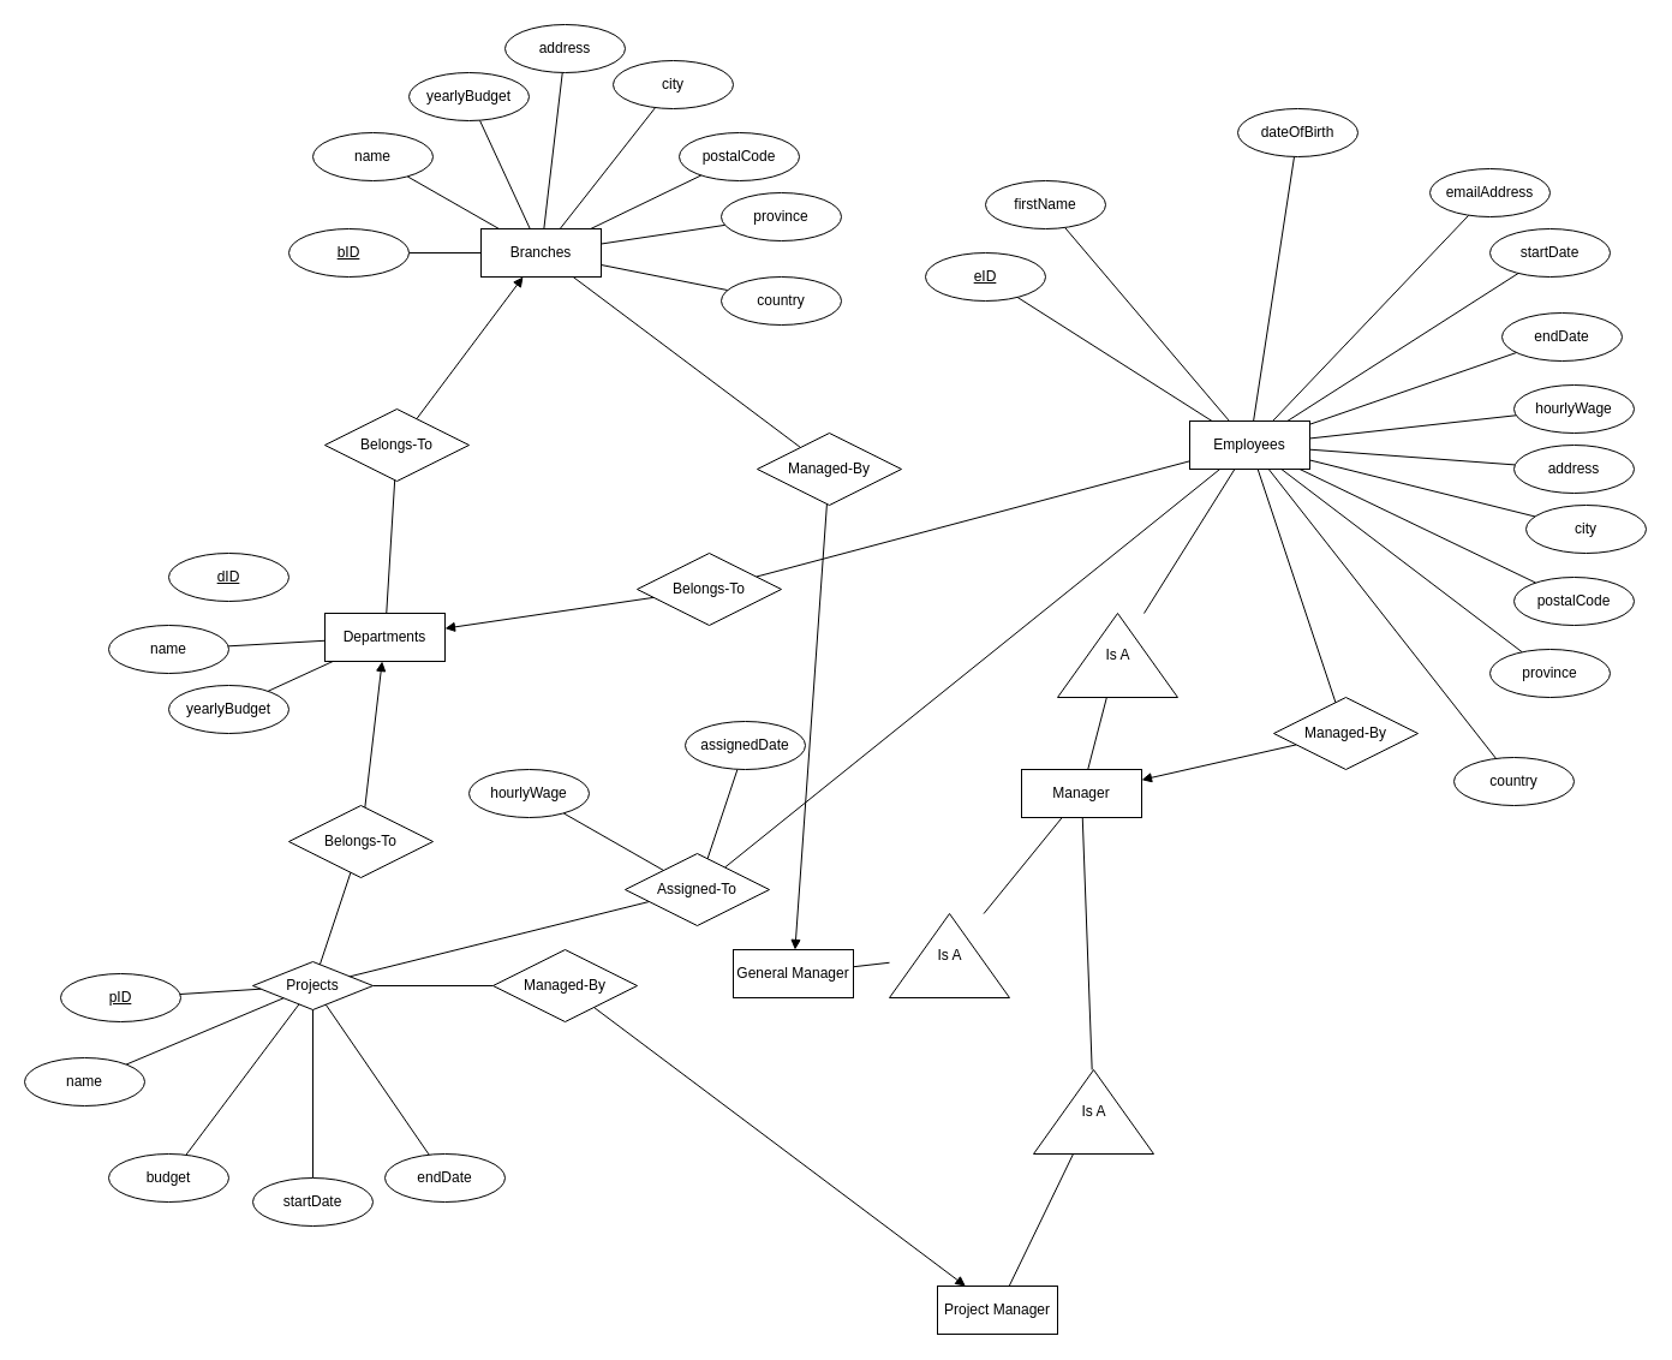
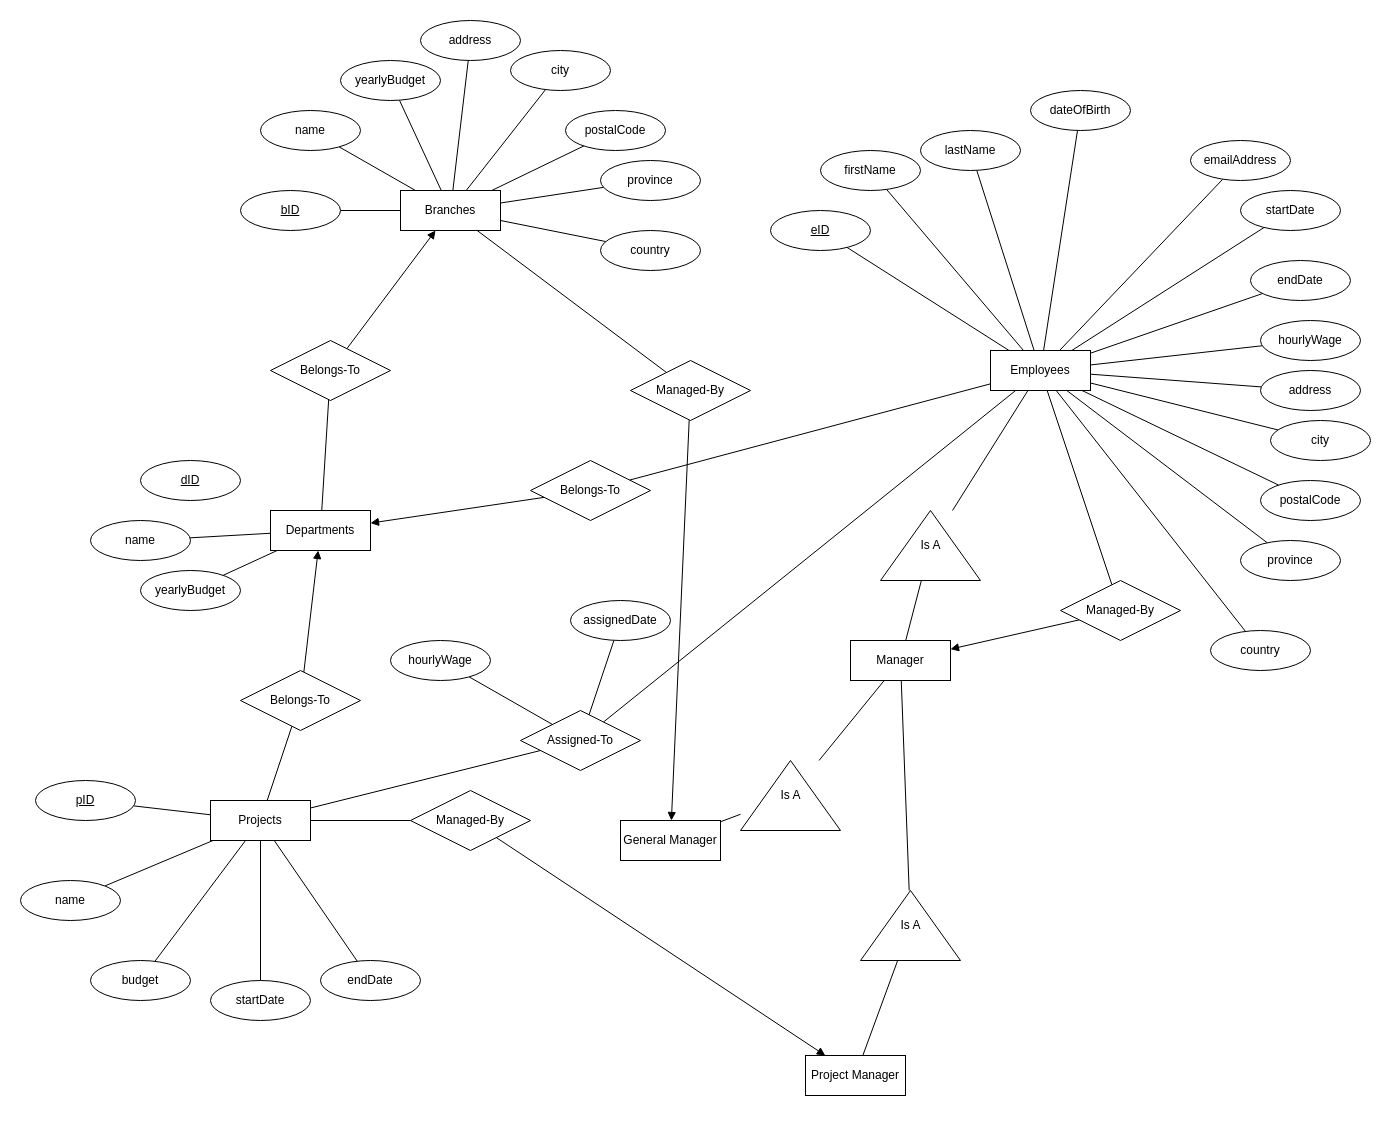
  <mxCell id="0" />
  <mxCell id="1" parent="0" />
  <mxCell id="2" style="edgeStyle=none;rounded=0;orthogonalLoop=1;jettySize=auto;html=1;endArrow=none;endFill=0;" parent="1" source="3" target="93" edge="1"><mxGeometry relative="1" as="geometry" /></mxCell>
  <mxCell id="3" value="Branches" style="whiteSpace=wrap;html=1;align=center;" parent="1" vertex="1"><mxGeometry x="400" y="190" width="100" height="40" as="geometry" /></mxCell>
  <mxCell id="4" style="edgeStyle=none;rounded=0;orthogonalLoop=1;jettySize=auto;html=1;endArrow=none;endFill=0;" parent="1" source="5" target="19" edge="1"><mxGeometry relative="1" as="geometry" /></mxCell>
  <mxCell id="5" value="Departments" style="whiteSpace=wrap;html=1;align=center;" parent="1" vertex="1"><mxGeometry x="270" y="510" width="100" height="40" as="geometry" /></mxCell>
  <mxCell id="6" style="edgeStyle=none;rounded=0;orthogonalLoop=1;jettySize=auto;html=1;endArrow=none;endFill=0;" parent="1" source="9" target="71" edge="1"><mxGeometry relative="1" as="geometry" /></mxCell>
  <mxCell id="7" style="edgeStyle=none;rounded=0;orthogonalLoop=1;jettySize=auto;html=1;endArrow=none;endFill=0;" parent="1" source="9" target="89" edge="1"><mxGeometry relative="1" as="geometry"><mxPoint x="944.667" y="517.333" as="targetPoint" /></mxGeometry></mxCell>
  <mxCell id="8" style="edgeStyle=none;rounded=0;orthogonalLoop=1;jettySize=auto;html=1;endArrow=none;endFill=0;" parent="1" source="9" target="95" edge="1"><mxGeometry relative="1" as="geometry" /></mxCell>
  <mxCell id="9" value="Employees" style="whiteSpace=wrap;html=1;align=center;" parent="1" vertex="1"><mxGeometry x="990" y="350" width="100" height="40" as="geometry" /></mxCell>
  <mxCell id="10" style="edgeStyle=none;rounded=0;orthogonalLoop=1;jettySize=auto;html=1;endArrow=none;endFill=0;" parent="1" source="12" target="73" edge="1"><mxGeometry relative="1" as="geometry" /></mxCell>
  <mxCell id="11" style="edgeStyle=none;rounded=0;orthogonalLoop=1;jettySize=auto;html=1;endArrow=none;endFill=0;" parent="1" source="12" target="87" edge="1"><mxGeometry relative="1" as="geometry" /></mxCell>
- <mxCell id="12" value="Projects" style="rhombus;whiteSpace=wrap;html=1;align=center;" parent="1" vertex="1"><mxGeometry x="210" y="800" width="100" height="40" as="geometry" /></mxCell>
+ <mxCell id="12" value="Projects" style="whiteSpace=wrap;html=1;align=center;" parent="1" vertex="1"><mxGeometry x="210" y="800" width="100" height="40" as="geometry" /></mxCell>
  <mxCell id="13" value="dID" style="ellipse;whiteSpace=wrap;html=1;align=center;fontStyle=4;" parent="1" vertex="1"><mxGeometry x="140" y="460" width="100" height="40" as="geometry" /></mxCell>
  <mxCell id="14" style="edgeStyle=none;rounded=0;orthogonalLoop=1;jettySize=auto;html=1;endArrow=none;endFill=0;" parent="1" source="15" target="5" edge="1"><mxGeometry relative="1" as="geometry" /></mxCell>
  <mxCell id="15" value="name" style="ellipse;whiteSpace=wrap;html=1;align=center;" parent="1" vertex="1"><mxGeometry x="90" y="520" width="100" height="40" as="geometry" /></mxCell>
  <mxCell id="16" style="edgeStyle=none;rounded=0;orthogonalLoop=1;jettySize=auto;html=1;endArrow=none;endFill=0;" parent="1" source="17" target="5" edge="1"><mxGeometry relative="1" as="geometry" /></mxCell>
  <mxCell id="17" value="yearlyBudget" style="ellipse;whiteSpace=wrap;html=1;align=center;" parent="1" vertex="1"><mxGeometry x="140" y="570" width="100" height="40" as="geometry" /></mxCell>
  <mxCell id="18" style="edgeStyle=none;rounded=0;orthogonalLoop=1;jettySize=auto;html=1;endArrow=block;endFill=1;" parent="1" source="19" target="3" edge="1"><mxGeometry relative="1" as="geometry" /></mxCell>
  <mxCell id="19" value="Belongs-To" style="shape=rhombus;perimeter=rhombusPerimeter;whiteSpace=wrap;html=1;align=center;" parent="1" vertex="1"><mxGeometry x="270" y="340" width="120" height="60" as="geometry" /></mxCell>
  <mxCell id="20" style="edgeStyle=none;rounded=0;orthogonalLoop=1;jettySize=auto;html=1;endArrow=none;endFill=0;" parent="1" source="21" target="3" edge="1"><mxGeometry relative="1" as="geometry" /></mxCell>
  <mxCell id="21" value="bID" style="ellipse;whiteSpace=wrap;html=1;align=center;fontStyle=4;" parent="1" vertex="1"><mxGeometry y="190" width="100" height="40" as="geometry" x="240" /></mxCell>
  <mxCell id="22" style="edgeStyle=none;rounded=0;orthogonalLoop=1;jettySize=auto;html=1;endArrow=none;endFill=0;" parent="1" source="23" target="3" edge="1"><mxGeometry relative="1" as="geometry" /></mxCell>
  <mxCell id="23" value="name" style="ellipse;whiteSpace=wrap;html=1;align=center;" parent="1" vertex="1"><mxGeometry x="260" y="110" width="100" height="40" as="geometry" /></mxCell>
  <mxCell id="24" style="edgeStyle=none;rounded=0;orthogonalLoop=1;jettySize=auto;html=1;endArrow=none;endFill=0;" parent="1" source="25" target="3" edge="1"><mxGeometry relative="1" as="geometry"><mxPoint x="460" y="210" as="targetPoint" /></mxGeometry></mxCell>
  <mxCell id="25" value="yearlyBudget" style="ellipse;whiteSpace=wrap;html=1;align=center;" parent="1" vertex="1"><mxGeometry x="340" y="60" width="100" height="40" as="geometry" /></mxCell>
  <mxCell id="26" style="edgeStyle=none;rounded=0;orthogonalLoop=1;jettySize=auto;html=1;endArrow=none;endFill=0;" parent="1" source="27" target="3" edge="1"><mxGeometry relative="1" as="geometry" /></mxCell>
  <mxCell id="27" value="address" style="ellipse;whiteSpace=wrap;html=1;align=center;" parent="1" vertex="1"><mxGeometry x="420" y="20" width="100" height="40" as="geometry" /></mxCell>
  <mxCell id="28" style="edgeStyle=none;rounded=0;orthogonalLoop=1;jettySize=auto;html=1;endArrow=none;endFill=0;" parent="1" source="29" target="3" edge="1"><mxGeometry relative="1" as="geometry" /></mxCell>
  <mxCell id="29" value="city" style="ellipse;whiteSpace=wrap;html=1;align=center;" parent="1" vertex="1"><mxGeometry x="510" y="50" width="100" height="40" as="geometry" /></mxCell>
  <mxCell id="30" style="edgeStyle=none;rounded=0;orthogonalLoop=1;jettySize=auto;html=1;endArrow=none;endFill=0;" parent="1" source="31" target="3" edge="1"><mxGeometry relative="1" as="geometry" /></mxCell>
  <mxCell id="31" value="postalCode" style="ellipse;whiteSpace=wrap;html=1;align=center;" parent="1" vertex="1"><mxGeometry x="565" y="110" width="100" height="40" as="geometry" /></mxCell>
  <mxCell id="32" style="edgeStyle=none;rounded=0;orthogonalLoop=1;jettySize=auto;html=1;endArrow=none;endFill=0;" parent="1" source="33" target="3" edge="1"><mxGeometry relative="1" as="geometry" /></mxCell>
  <mxCell id="33" value="province" style="ellipse;whiteSpace=wrap;html=1;align=center;" parent="1" vertex="1"><mxGeometry x="600" y="160" width="100" height="40" as="geometry" /></mxCell>
  <mxCell id="34" style="edgeStyle=none;rounded=0;orthogonalLoop=1;jettySize=auto;html=1;endArrow=none;endFill=0;" parent="1" source="35" target="12" edge="1"><mxGeometry relative="1" as="geometry" /></mxCell>
- <mxCell id="35" value="pID" style="ellipse;whiteSpace=wrap;html=1;align=center;fontStyle=4;" parent="1" vertex="1"><mxGeometry x="50" y="810" width="100" height="40" as="geometry" /></mxCell>
+ <mxCell id="35" value="pID" style="ellipse;whiteSpace=wrap;html=1;align=center;fontStyle=4;" parent="1" vertex="1"><mxGeometry x="35" y="780" width="100" height="40" as="geometry" /></mxCell>
  <mxCell id="36" style="edgeStyle=none;rounded=0;orthogonalLoop=1;jettySize=auto;html=1;endArrow=none;endFill=0;" parent="1" source="37" target="12" edge="1"><mxGeometry relative="1" as="geometry" /></mxCell>
  <mxCell id="37" value="name" style="ellipse;whiteSpace=wrap;html=1;align=center;" parent="1" vertex="1"><mxGeometry x="20" y="880" width="100" height="40" as="geometry" /></mxCell>
  <mxCell id="38" style="edgeStyle=none;rounded=0;orthogonalLoop=1;jettySize=auto;html=1;endArrow=none;endFill=0;" parent="1" source="39" target="12" edge="1"><mxGeometry relative="1" as="geometry" /></mxCell>
  <mxCell id="39" value="budget" style="ellipse;whiteSpace=wrap;html=1;align=center;" parent="1" vertex="1"><mxGeometry x="90" y="960" width="100" height="40" as="geometry" /></mxCell>
  <mxCell id="40" style="edgeStyle=none;rounded=0;orthogonalLoop=1;jettySize=auto;html=1;endArrow=none;endFill=0;" parent="1" source="41" target="12" edge="1"><mxGeometry relative="1" as="geometry" /></mxCell>
  <mxCell id="41" value="startDate" style="ellipse;whiteSpace=wrap;html=1;align=center;" parent="1" vertex="1"><mxGeometry x="210" y="980" width="100" height="40" as="geometry" /></mxCell>
  <mxCell id="42" style="edgeStyle=none;rounded=0;orthogonalLoop=1;jettySize=auto;html=1;endArrow=none;endFill=0;" parent="1" source="43" target="12" edge="1"><mxGeometry relative="1" as="geometry" /></mxCell>
  <mxCell id="43" value="endDate" style="ellipse;whiteSpace=wrap;html=1;align=center;" parent="1" vertex="1"><mxGeometry x="320" y="960" width="100" height="40" as="geometry" /></mxCell>
  <mxCell id="44" style="edgeStyle=none;rounded=0;orthogonalLoop=1;jettySize=auto;html=1;endArrow=none;endFill=0;" parent="1" source="45" target="9" edge="1"><mxGeometry relative="1" as="geometry" /></mxCell>
  <mxCell id="45" value="eID" style="ellipse;whiteSpace=wrap;html=1;align=center;fontStyle=4;" parent="1" vertex="1"><mxGeometry x="770" y="210" width="100" height="40" as="geometry" /></mxCell>
  <mxCell id="46" style="edgeStyle=none;rounded=0;orthogonalLoop=1;jettySize=auto;html=1;endArrow=none;endFill=0;" parent="1" source="47" target="9" edge="1"><mxGeometry relative="1" as="geometry"><mxPoint x="926.291" y="238.909" as="sourcePoint" /></mxGeometry></mxCell>
  <mxCell id="47" value="firstName" style="ellipse;whiteSpace=wrap;html=1;align=center;" parent="1" vertex="1"><mxGeometry x="820" y="150" width="100" height="40" as="geometry" /></mxCell>
+ <mxCell id="48" style="edgeStyle=none;rounded=0;orthogonalLoop=1;jettySize=auto;html=1;endArrow=none;endFill=0;" parent="1" source="49" target="9" edge="1"><mxGeometry relative="1" as="geometry"><mxPoint x="1003.591" y="169.948" as="sourcePoint" /></mxGeometry></mxCell>
+ <mxCell id="49" value="lastName" style="ellipse;whiteSpace=wrap;html=1;align=center;" parent="1" vertex="1"><mxGeometry x="920" y="130" width="100" height="40" as="geometry" /></mxCell>
  <mxCell id="50" style="edgeStyle=none;rounded=0;orthogonalLoop=1;jettySize=auto;html=1;endArrow=none;endFill=0;" parent="1" source="51" target="9" edge="1"><mxGeometry relative="1" as="geometry" /></mxCell>
  <mxCell id="51" value="dateOfBirth" style="ellipse;whiteSpace=wrap;html=1;align=center;" parent="1" vertex="1"><mxGeometry x="1030" y="90" width="100" height="40" as="geometry" /></mxCell>
  <mxCell id="52" style="edgeStyle=none;rounded=0;orthogonalLoop=1;jettySize=auto;html=1;endArrow=none;endFill=0;" parent="1" source="53" target="9" edge="1"><mxGeometry relative="1" as="geometry" /></mxCell>
  <mxCell id="53" value="emailAddress" style="ellipse;whiteSpace=wrap;html=1;align=center;" parent="1" vertex="1"><mxGeometry x="1190" y="140" width="100" height="40" as="geometry" /></mxCell>
  <mxCell id="54" style="edgeStyle=none;rounded=0;orthogonalLoop=1;jettySize=auto;html=1;endArrow=none;endFill=0;" parent="1" source="55" target="9" edge="1"><mxGeometry relative="1" as="geometry" /></mxCell>
  <mxCell id="55" value="startDate" style="ellipse;whiteSpace=wrap;html=1;align=center;" parent="1" vertex="1"><mxGeometry x="1240" y="190" width="100" height="40" as="geometry" /></mxCell>
  <mxCell id="56" style="edgeStyle=none;rounded=0;orthogonalLoop=1;jettySize=auto;html=1;endArrow=none;endFill=0;" parent="1" source="57" target="9" edge="1"><mxGeometry relative="1" as="geometry" /></mxCell>
  <mxCell id="57" value="endDate" style="ellipse;whiteSpace=wrap;html=1;align=center;" parent="1" vertex="1"><mxGeometry x="1250" y="260" width="100" height="40" as="geometry" /></mxCell>
  <mxCell id="58" style="edgeStyle=none;rounded=0;orthogonalLoop=1;jettySize=auto;html=1;endArrow=none;endFill=0;" parent="1" source="59" target="9" edge="1"><mxGeometry relative="1" as="geometry" /></mxCell>
  <mxCell id="59" value="hourlyWage" style="ellipse;whiteSpace=wrap;html=1;align=center;" parent="1" vertex="1"><mxGeometry x="1260" y="320" width="100" height="40" as="geometry" /></mxCell>
  <mxCell id="60" style="edgeStyle=none;rounded=0;orthogonalLoop=1;jettySize=auto;html=1;endArrow=none;endFill=0;" parent="1" source="61" target="9" edge="1"><mxGeometry relative="1" as="geometry" /></mxCell>
  <mxCell id="61" value="address" style="ellipse;whiteSpace=wrap;html=1;align=center;" parent="1" vertex="1"><mxGeometry x="1260" y="370" width="100" height="40" as="geometry" /></mxCell>
  <mxCell id="62" style="edgeStyle=none;rounded=0;orthogonalLoop=1;jettySize=auto;html=1;endArrow=none;endFill=0;" parent="1" source="63" target="9" edge="1"><mxGeometry relative="1" as="geometry" /></mxCell>
  <mxCell id="63" value="city" style="ellipse;whiteSpace=wrap;html=1;align=center;" parent="1" vertex="1"><mxGeometry x="1270" y="420" width="100" height="40" as="geometry" /></mxCell>
  <mxCell id="64" style="edgeStyle=none;rounded=0;orthogonalLoop=1;jettySize=auto;html=1;endArrow=none;endFill=0;" parent="1" source="65" target="9" edge="1"><mxGeometry relative="1" as="geometry" /></mxCell>
  <mxCell id="65" value="postalCode" style="ellipse;whiteSpace=wrap;html=1;align=center;" parent="1" vertex="1"><mxGeometry x="1260" y="480" width="100" height="40" as="geometry" /></mxCell>
  <mxCell id="66" style="edgeStyle=none;rounded=0;orthogonalLoop=1;jettySize=auto;html=1;endArrow=none;endFill=0;" parent="1" source="67" target="9" edge="1"><mxGeometry relative="1" as="geometry" /></mxCell>
  <mxCell id="67" value="province" style="ellipse;whiteSpace=wrap;html=1;align=center;" parent="1" vertex="1"><mxGeometry x="1240" y="540" width="100" height="40" as="geometry" /></mxCell>
  <mxCell id="68" style="edgeStyle=none;rounded=0;orthogonalLoop=1;jettySize=auto;html=1;endArrow=none;endFill=0;" parent="1" source="69" target="9" edge="1"><mxGeometry relative="1" as="geometry"><mxPoint x="1130.692" y="560.35" as="sourcePoint" /></mxGeometry></mxCell>
  <mxCell id="69" value="country" style="ellipse;whiteSpace=wrap;html=1;align=center;" parent="1" vertex="1"><mxGeometry x="1210" y="630" width="100" height="40" as="geometry" /></mxCell>
  <mxCell id="70" style="edgeStyle=none;rounded=0;orthogonalLoop=1;jettySize=auto;html=1;endArrow=block;endFill=1;" parent="1" source="71" target="5" edge="1"><mxGeometry relative="1" as="geometry" /></mxCell>
  <mxCell id="71" value="Belongs-To" style="shape=rhombus;perimeter=rhombusPerimeter;whiteSpace=wrap;html=1;align=center;" parent="1" vertex="1"><mxGeometry x="530" y="460" width="120" height="60" as="geometry" /></mxCell>
  <mxCell id="72" style="edgeStyle=none;rounded=0;orthogonalLoop=1;jettySize=auto;html=1;endArrow=block;endFill=1;" parent="1" source="73" target="5" edge="1"><mxGeometry relative="1" as="geometry" /></mxCell>
  <mxCell id="73" value="Belongs-To" style="shape=rhombus;perimeter=rhombusPerimeter;whiteSpace=wrap;html=1;align=center;" parent="1" vertex="1"><mxGeometry y="670" width="120" height="60" as="geometry" x="240" /></mxCell>
  <mxCell id="74" style="edgeStyle=none;rounded=0;orthogonalLoop=1;jettySize=auto;html=1;endArrow=none;endFill=0;" parent="1" source="75" target="77" edge="1"><mxGeometry relative="1" as="geometry" /></mxCell>
  <mxCell id="75" value="Manager" style="whiteSpace=wrap;html=1;align=center;" parent="1" vertex="1"><mxGeometry x="850" y="640" width="100" height="40" as="geometry" /></mxCell>
  <mxCell id="76" style="edgeStyle=none;rounded=0;orthogonalLoop=1;jettySize=auto;html=1;endArrow=none;endFill=0;" parent="1" source="77" target="9" edge="1"><mxGeometry relative="1" as="geometry" /></mxCell>
  <mxCell id="77" value="Is A" style="verticalLabelPosition=middle;verticalAlign=middle;html=1;shape=mxgraph.basic.acute_triangle;dx=0.5;labelPosition=center;align=center;" parent="1" vertex="1"><mxGeometry x="880" y="510" width="100" height="70" as="geometry" /></mxCell>
  <mxCell id="78" style="edgeStyle=none;rounded=0;orthogonalLoop=1;jettySize=auto;html=1;endArrow=none;endFill=0;" parent="1" source="79" target="75" edge="1"><mxGeometry relative="1" as="geometry" /></mxCell>
  <mxCell id="79" value="Is A" style="verticalLabelPosition=middle;verticalAlign=middle;html=1;shape=mxgraph.basic.acute_triangle;dx=0.5;labelPosition=center;align=center;" parent="1" vertex="1"><mxGeometry x="740" y="760" width="100" height="70" as="geometry" /></mxCell>
  <mxCell id="80" style="edgeStyle=none;rounded=0;orthogonalLoop=1;jettySize=auto;html=1;endArrow=none;endFill=0;" parent="1" source="81" target="75" edge="1"><mxGeometry relative="1" as="geometry" /></mxCell>
  <mxCell id="81" value="Is A" style="verticalLabelPosition=middle;verticalAlign=middle;html=1;shape=mxgraph.basic.acute_triangle;dx=0.5;labelPosition=center;align=center;" parent="1" vertex="1"><mxGeometry x="860" y="890" width="100" height="70" as="geometry" /></mxCell>
  <mxCell id="82" style="edgeStyle=none;rounded=0;orthogonalLoop=1;jettySize=auto;html=1;endArrow=none;endFill=0;" parent="1" source="83" target="81" edge="1"><mxGeometry relative="1" as="geometry" /></mxCell>
- <mxCell id="83" value="Project Manager" style="whiteSpace=wrap;html=1;align=center;" parent="1" vertex="1"><mxGeometry x="780" y="1070" width="100" height="40" as="geometry" /></mxCell>
+ <mxCell id="83" value="Project Manager" style="whiteSpace=wrap;html=1;align=center;" parent="1" vertex="1"><mxGeometry x="805" y="1055" width="100" height="40" as="geometry" /></mxCell>
  <mxCell id="84" style="edgeStyle=none;rounded=0;orthogonalLoop=1;jettySize=auto;html=1;endArrow=none;endFill=0;" parent="1" source="85" target="79" edge="1"><mxGeometry relative="1" as="geometry" /></mxCell>
- <mxCell id="85" value="General Manager" style="whiteSpace=wrap;html=1;align=center;" parent="1" vertex="1"><mxGeometry x="610" y="790" width="100" height="40" as="geometry" /></mxCell>
+ <mxCell id="85" value="General Manager" style="whiteSpace=wrap;html=1;align=center;" parent="1" vertex="1"><mxGeometry x="620" y="820" width="100" height="40" as="geometry" /></mxCell>
  <mxCell id="86" style="edgeStyle=none;rounded=0;orthogonalLoop=1;jettySize=auto;html=1;endArrow=block;endFill=1;" parent="1" source="87" target="83" edge="1"><mxGeometry relative="1" as="geometry" /></mxCell>
  <mxCell id="87" value="Managed-By" style="shape=rhombus;perimeter=rhombusPerimeter;whiteSpace=wrap;html=1;align=center;" parent="1" vertex="1"><mxGeometry x="410" y="790" width="120" height="60" as="geometry" /></mxCell>
  <mxCell id="88" style="edgeStyle=none;rounded=0;orthogonalLoop=1;jettySize=auto;html=1;endArrow=block;endFill=1;" parent="1" source="89" target="75" edge="1"><mxGeometry relative="1" as="geometry" /></mxCell>
  <mxCell id="89" value="Managed-By" style="shape=rhombus;perimeter=rhombusPerimeter;whiteSpace=wrap;html=1;align=center;" parent="1" vertex="1"><mxGeometry x="1060" y="580" width="120" height="60" as="geometry" /></mxCell>
  <mxCell id="90" style="edgeStyle=none;rounded=0;orthogonalLoop=1;jettySize=auto;html=1;endArrow=none;endFill=0;" parent="1" source="91" target="3" edge="1"><mxGeometry relative="1" as="geometry" /></mxCell>
  <mxCell id="91" value="country" style="ellipse;whiteSpace=wrap;html=1;align=center;" parent="1" vertex="1"><mxGeometry x="600" y="230" width="100" height="40" as="geometry" /></mxCell>
  <mxCell id="92" style="edgeStyle=none;rounded=0;orthogonalLoop=1;jettySize=auto;html=1;endArrow=block;endFill=1;" parent="1" source="93" target="85" edge="1"><mxGeometry relative="1" as="geometry" /></mxCell>
  <mxCell id="93" value="Managed-By" style="shape=rhombus;perimeter=rhombusPerimeter;whiteSpace=wrap;html=1;align=center;" parent="1" vertex="1"><mxGeometry x="630" y="360" width="120" height="60" as="geometry" /></mxCell>
  <mxCell id="94" style="edgeStyle=none;rounded=0;orthogonalLoop=1;jettySize=auto;html=1;endArrow=none;endFill=0;" parent="1" source="95" target="12" edge="1"><mxGeometry relative="1" as="geometry" /></mxCell>
  <mxCell id="95" value="Assigned-To" style="shape=rhombus;perimeter=rhombusPerimeter;whiteSpace=wrap;html=1;align=center;" parent="1" vertex="1"><mxGeometry x="520" y="710" width="120" height="60" as="geometry" /></mxCell>
  <mxCell id="96" style="edgeStyle=none;rounded=0;orthogonalLoop=1;jettySize=auto;html=1;endArrow=none;endFill=0;" parent="1" source="97" target="95" edge="1"><mxGeometry relative="1" as="geometry" /></mxCell>
  <mxCell id="97" value="hourlyWage" style="ellipse;whiteSpace=wrap;html=1;align=center;" parent="1" vertex="1"><mxGeometry x="390" y="640" width="100" height="40" as="geometry" /></mxCell>
  <mxCell id="98" style="edgeStyle=none;rounded=0;orthogonalLoop=1;jettySize=auto;html=1;endArrow=none;endFill=0;" edge="1" parent="1" source="99" target="95"><mxGeometry relative="1" as="geometry" /></mxCell>
  <mxCell id="99" value="assignedDate" style="ellipse;whiteSpace=wrap;html=1;align=center;" vertex="1" parent="1"><mxGeometry x="570" y="600" width="100" height="40" as="geometry" /></mxCell>
